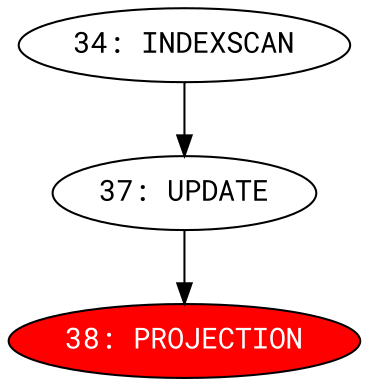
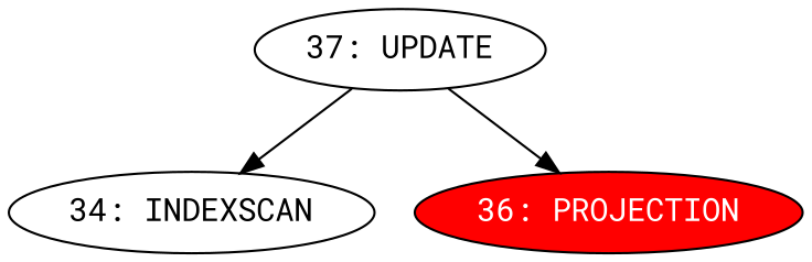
  digraph {
    fontname="Roboto Mono"
    node [fontname="Roboto Mono"]
    edge [fontname="Roboto Mono"]
    n1 [label="34: INDEXSCAN"]
-   n2 [fillcolor=red fontcolor=white label="38: PROJECTION" style=filled]
+   n2 [fillcolor=red fontcolor=white label="36: PROJECTION" style=filled]
    n3 [label="37: UPDATE"]
-   n1 -> n3
+   n3 -> n1
    n3 -> n2
  }
